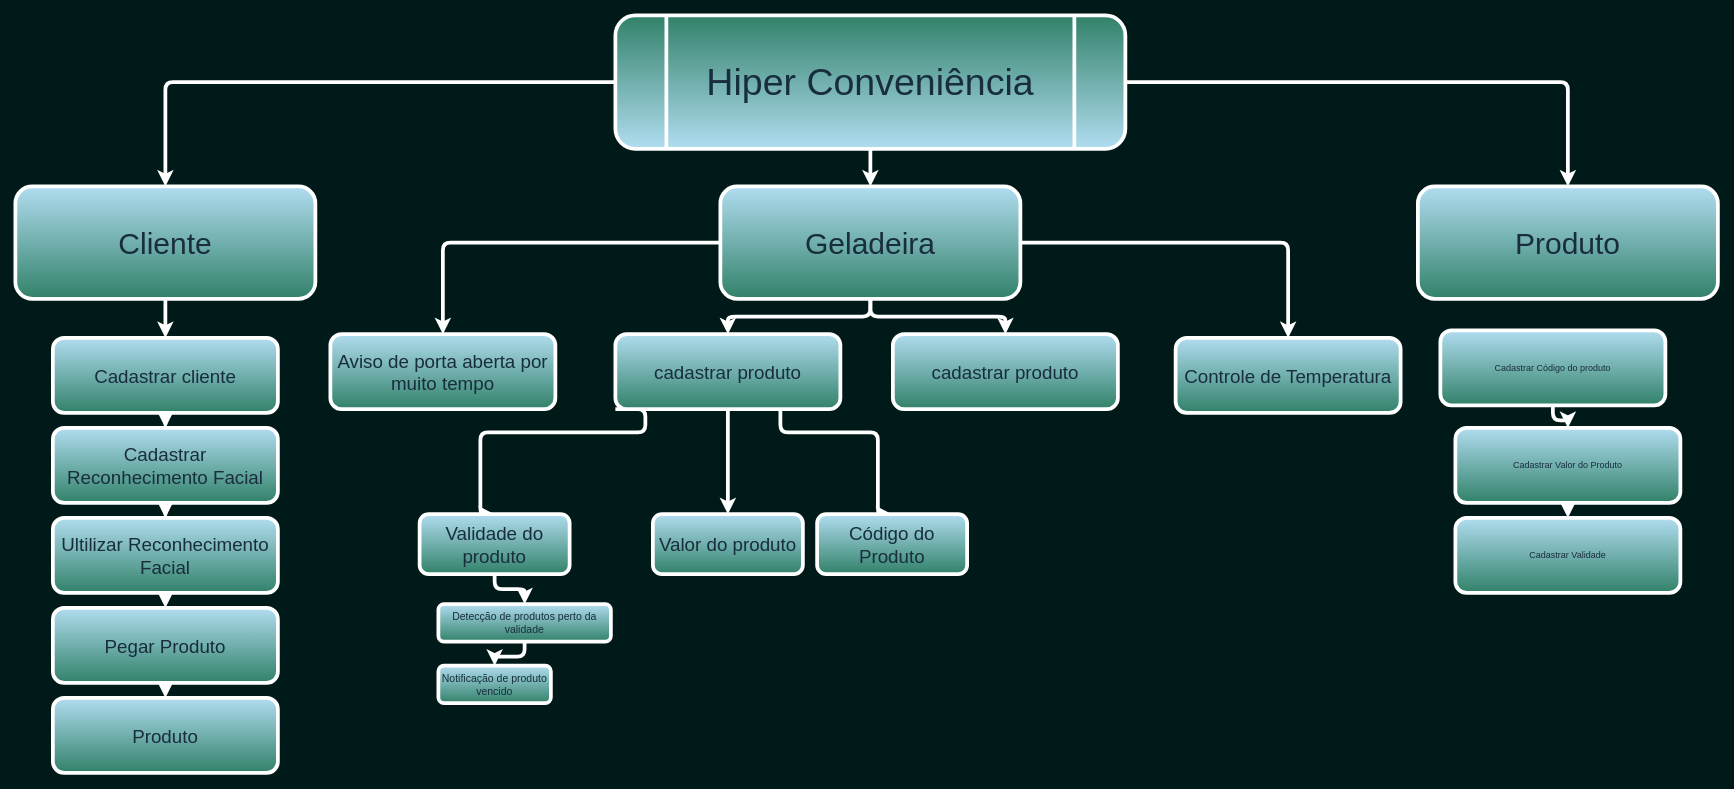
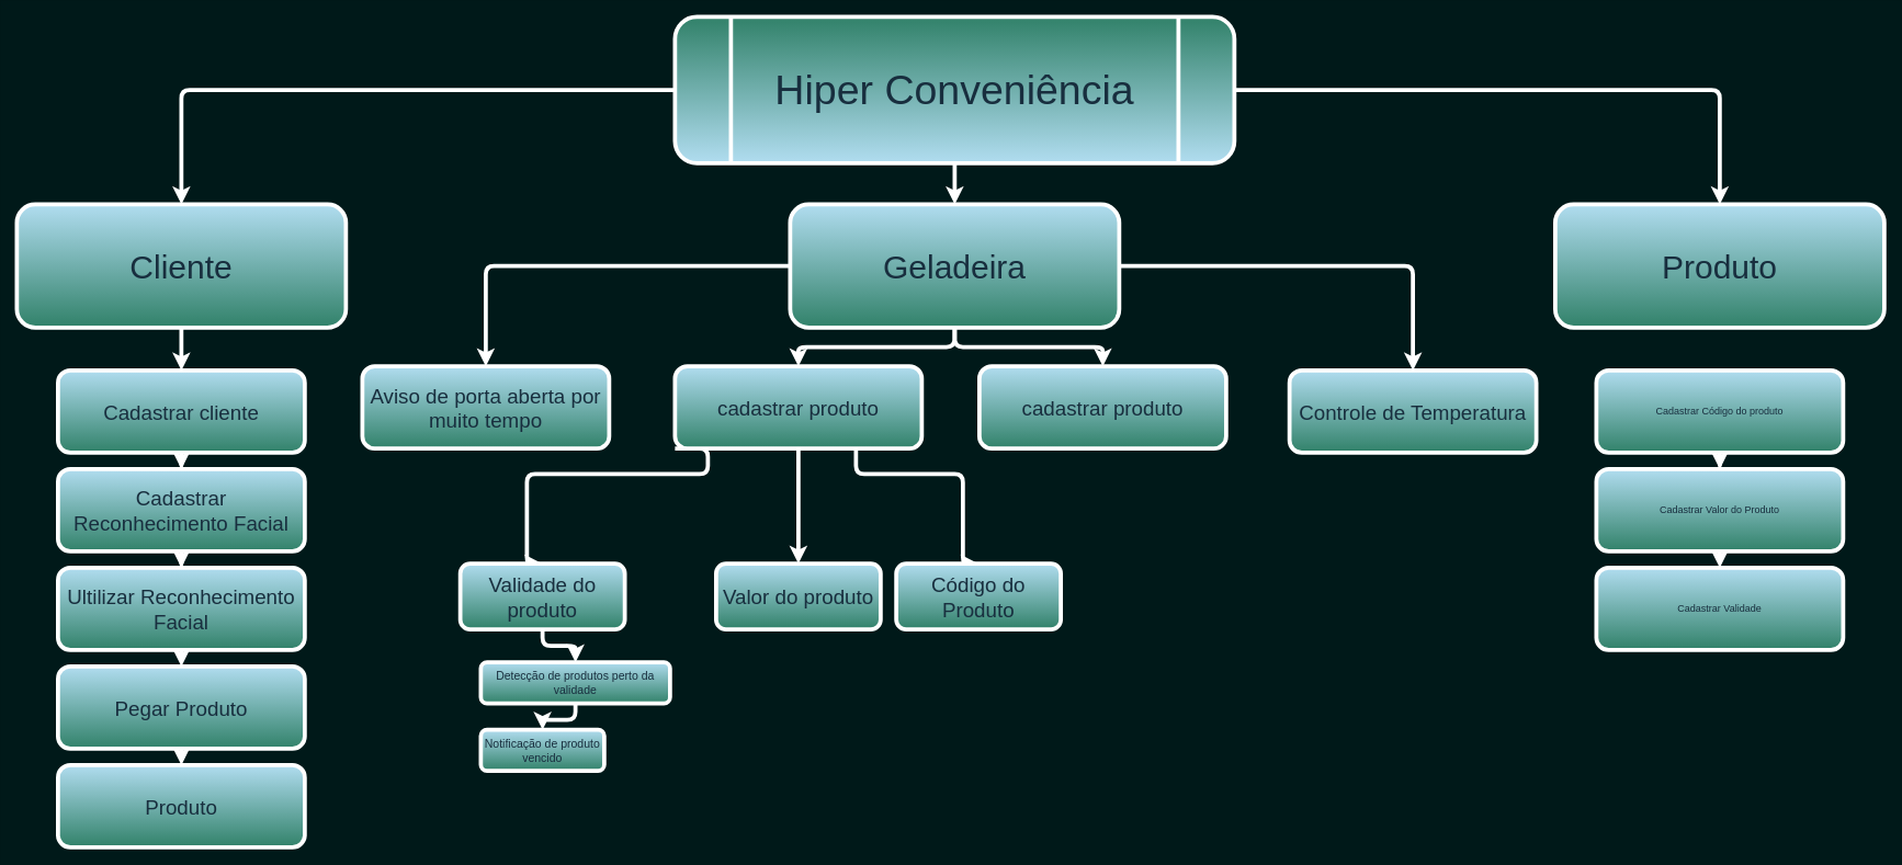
  <mxCell id="0" />
  <mxCell id="1" parent="0" />
  <mxCell id="2" style="edgeStyle=orthogonalEdgeStyle;rounded=1;orthogonalLoop=1;jettySize=auto;html=1;entryX=0.5;entryY=0;entryDx=0;entryDy=0;strokeColor=#FFFFFF;labelBackgroundColor=none;fontColor=#182E3E;fontSize=12;fillColor=#B1DDF0;gradientColor=#318169;strokeWidth=5;" edge="1" parent="1" source="4" target="10"><mxGeometry relative="1" as="geometry" /></mxCell>
  <mxCell id="3" style="edgeStyle=orthogonalEdgeStyle;rounded=1;orthogonalLoop=1;jettySize=auto;html=1;entryX=0.5;entryY=0;entryDx=0;entryDy=0;strokeColor=#FFFFFF;labelBackgroundColor=none;fontColor=#182E3E;fontSize=12;fillColor=#B1DDF0;gradientColor=#318169;strokeWidth=5;" edge="1" parent="1" source="4" target="11"><mxGeometry relative="1" as="geometry" /></mxCell>
  <mxCell id="4" value="&lt;font style=&quot;font-size: 50px;&quot;&gt;Hiper Conveniência&lt;/font&gt;&lt;span style=&quot;font-weight: 700;&quot; class=&quot;OYPEnA text-decoration-none text-strikethrough-none white-space-prewrap&quot;&gt;&lt;/span&gt;" style="shape=process;whiteSpace=wrap;html=1;backgroundOutline=1;labelBackgroundColor=none;fillColor=#B1DDF0;strokeColor=#FFFFFF;fontColor=#182E3E;direction=west;rounded=1;gradientColor=#318169;strokeWidth=5;" vertex="1" parent="1"><mxGeometry x="820" y="20" width="680" height="178" as="geometry" /></mxCell>
  <mxCell id="5" style="edgeStyle=orthogonalEdgeStyle;rounded=1;orthogonalLoop=1;jettySize=auto;html=1;exitX=0.5;exitY=1;exitDx=0;exitDy=0;entryX=0.5;entryY=0;entryDx=0;entryDy=0;labelBackgroundColor=none;strokeColor=#FFFFFF;fontColor=#182E3E;fontSize=12;fillColor=#B1DDF0;gradientColor=#318169;strokeWidth=5;" edge="1" parent="1" source="28" target="13"><mxGeometry relative="1" as="geometry" /></mxCell>
  <mxCell id="6" style="edgeStyle=orthogonalEdgeStyle;rounded=1;orthogonalLoop=1;jettySize=auto;html=1;entryX=0.5;entryY=0;entryDx=0;entryDy=0;strokeColor=#FFFFFF;fontColor=#182E3E;labelBackgroundColor=none;fontSize=12;fillColor=#B1DDF0;gradientColor=#318169;strokeWidth=5;" edge="1" parent="1" source="10" target="21"><mxGeometry relative="1" as="geometry" /></mxCell>
  <mxCell id="7" style="edgeStyle=orthogonalEdgeStyle;rounded=1;orthogonalLoop=1;jettySize=auto;html=1;entryX=0.5;entryY=0;entryDx=0;entryDy=0;strokeColor=#FFFFFF;fontColor=#182E3E;labelBackgroundColor=none;fontSize=12;fillColor=#B1DDF0;gradientColor=#318169;strokeWidth=5;" edge="1" parent="1" source="10" target="26"><mxGeometry relative="1" as="geometry" /></mxCell>
  <mxCell id="8" style="edgeStyle=orthogonalEdgeStyle;rounded=1;orthogonalLoop=1;jettySize=auto;html=1;entryX=0.5;entryY=0;entryDx=0;entryDy=0;strokeColor=#FFFFFF;labelBackgroundColor=none;fontColor=#182E3E;fontSize=12;fillColor=#B1DDF0;gradientColor=#318169;strokeWidth=5;" edge="1" parent="1" source="10" target="22"><mxGeometry relative="1" as="geometry" /></mxCell>
  <mxCell id="9" style="edgeStyle=orthogonalEdgeStyle;rounded=1;orthogonalLoop=1;jettySize=auto;html=1;entryX=0.5;entryY=0;entryDx=0;entryDy=0;strokeColor=#FFFFFF;labelBackgroundColor=none;fontColor=#182E3E;fontSize=12;fillColor=#B1DDF0;gradientColor=#318169;strokeWidth=5;" edge="1" parent="1" source="10" target="29"><mxGeometry relative="1" as="geometry" /></mxCell>
  <mxCell id="10" value="&lt;font style=&quot;font-size: 40px;&quot;&gt;Geladeira&lt;/font&gt;" style="rounded=1;whiteSpace=wrap;html=1;labelBackgroundColor=none;fillColor=#B1DDF0;strokeColor=#FFFFFF;fontColor=#182E3E;gradientColor=#318169;strokeWidth=5;" vertex="1" parent="1"><mxGeometry x="960" y="248" width="400" height="150" as="geometry" /></mxCell>
  <mxCell id="11" value="&lt;font style=&quot;font-size: 40px;&quot;&gt;Produto&lt;/font&gt;" style="rounded=1;whiteSpace=wrap;html=1;labelBackgroundColor=none;fillColor=#B1DDF0;strokeColor=#FFFFFF;fontColor=#182E3E;gradientColor=#318169;strokeWidth=5;" vertex="1" parent="1"><mxGeometry x="1890" y="248" width="400" height="150" as="geometry" /></mxCell>
  <mxCell id="12" style="edgeStyle=orthogonalEdgeStyle;rounded=1;orthogonalLoop=1;jettySize=auto;html=1;entryX=0.5;entryY=0;entryDx=0;entryDy=0;strokeColor=#FFFFFF;labelBackgroundColor=none;fontColor=#182E3E;fontSize=12;fillColor=#B1DDF0;gradientColor=#318169;strokeWidth=5;" edge="1" parent="1" source="13" target="15"><mxGeometry relative="1" as="geometry" /></mxCell>
  <mxCell id="13" value="&lt;font style=&quot;font-size: 25px;&quot;&gt;Cadastrar cliente&lt;/font&gt;&lt;span style=&quot;color: rgb(255, 255, 255); font-weight: 700;&quot; class=&quot;OYPEnA text-decoration-none text-strikethrough-none white-space-prewrap&quot;&gt;&lt;/span&gt;" style="rounded=1;whiteSpace=wrap;html=1;labelBackgroundColor=none;fillColor=#B1DDF0;strokeColor=#FFFFFF;fontColor=#182E3E;gradientColor=#318169;strokeWidth=5;" vertex="1" parent="1"><mxGeometry x="70" y="450" width="300" height="100" as="geometry" /></mxCell>
  <mxCell id="14" style="edgeStyle=orthogonalEdgeStyle;rounded=1;orthogonalLoop=1;jettySize=auto;html=1;exitX=0.5;exitY=1;exitDx=0;exitDy=0;labelBackgroundColor=none;strokeColor=#FFFFFF;fontColor=#182E3E;fontSize=12;fillColor=#B1DDF0;gradientColor=#318169;strokeWidth=5;" edge="1" parent="1" source="15" target="17"><mxGeometry relative="1" as="geometry" /></mxCell>
  <mxCell id="15" value="&lt;font style=&quot;font-size: 25px;&quot;&gt;Cadastrar Reconhecimento Facial&lt;/font&gt;" style="rounded=1;whiteSpace=wrap;html=1;labelBackgroundColor=none;fillColor=#B1DDF0;strokeColor=#FFFFFF;fontColor=#182E3E;gradientColor=#318169;strokeWidth=5;" vertex="1" parent="1"><mxGeometry x="70" y="570" width="300" height="100" as="geometry" /></mxCell>
  <mxCell id="16" style="edgeStyle=orthogonalEdgeStyle;rounded=1;orthogonalLoop=1;jettySize=auto;html=1;exitX=0.5;exitY=1;exitDx=0;exitDy=0;entryX=0.5;entryY=0;entryDx=0;entryDy=0;labelBackgroundColor=none;strokeColor=#FFFFFF;fontColor=#182E3E;fontSize=12;fillColor=#B1DDF0;gradientColor=#318169;strokeWidth=5;" edge="1" parent="1" source="17" target="19"><mxGeometry relative="1" as="geometry" /></mxCell>
  <mxCell id="17" value="&lt;font style=&quot;font-size: 25px;&quot;&gt;Ultilizar Reconhecimento Facial&lt;/font&gt;" style="rounded=1;whiteSpace=wrap;html=1;labelBackgroundColor=none;fillColor=#B1DDF0;strokeColor=#FFFFFF;fontColor=#182E3E;gradientColor=#318169;strokeWidth=5;" vertex="1" parent="1"><mxGeometry x="70" y="690" width="300" height="100" as="geometry" /></mxCell>
  <mxCell id="18" style="edgeStyle=orthogonalEdgeStyle;rounded=1;orthogonalLoop=1;jettySize=auto;html=1;exitX=0.5;exitY=1;exitDx=0;exitDy=0;entryX=0.5;entryY=0;entryDx=0;entryDy=0;labelBackgroundColor=none;strokeColor=#FFFFFF;fontColor=#182E3E;fontSize=12;fillColor=#B1DDF0;gradientColor=#318169;strokeWidth=5;" edge="1" parent="1" source="19" target="20"><mxGeometry relative="1" as="geometry" /></mxCell>
  <mxCell id="19" value="&lt;font style=&quot;font-size: 25px;&quot;&gt;Pegar Produto&lt;/font&gt;" style="rounded=1;whiteSpace=wrap;html=1;labelBackgroundColor=none;fillColor=#B1DDF0;strokeColor=#FFFFFF;fontColor=#182E3E;gradientColor=#318169;strokeWidth=5;" vertex="1" parent="1"><mxGeometry x="70" y="810" width="300" height="100" as="geometry" /></mxCell>
  <mxCell id="20" value="&lt;font style=&quot;font-size: 25px;&quot;&gt;Produto&lt;/font&gt;" style="rounded=1;whiteSpace=wrap;html=1;labelBackgroundColor=none;fillColor=#B1DDF0;strokeColor=#FFFFFF;fontColor=#182E3E;gradientColor=#318169;strokeWidth=5;" vertex="1" parent="1"><mxGeometry x="70" y="930" width="300" height="100" as="geometry" /></mxCell>
  <mxCell id="21" value="&lt;font style=&quot;font-size: 25px;&quot;&gt;Aviso de porta aberta por muito tempo&lt;/font&gt;" style="rounded=1;whiteSpace=wrap;html=1;labelBackgroundColor=none;fillColor=#B1DDF0;strokeColor=#FFFFFF;fontColor=#182E3E;gradientColor=#318169;strokeWidth=5;" vertex="1" parent="1"><mxGeometry x="440" y="445" width="300" height="100" as="geometry" /></mxCell>
  <mxCell id="22" value="&lt;font style=&quot;font-size: 25px;&quot;&gt;Controle de Temperatura&lt;/font&gt;" style="rounded=1;whiteSpace=wrap;html=1;labelBackgroundColor=none;fillColor=#B1DDF0;strokeColor=#FFFFFF;fontColor=#182E3E;gradientColor=#318169;strokeWidth=5;" vertex="1" parent="1"><mxGeometry x="1567" y="450" width="300" height="100" as="geometry" /></mxCell>
  <mxCell id="23" style="edgeStyle=orthogonalEdgeStyle;rounded=1;orthogonalLoop=1;jettySize=auto;html=1;strokeColor=#FFFFFF;labelBackgroundColor=none;fontColor=#182E3E;fontSize=12;fillColor=#B1DDF0;gradientColor=#318169;strokeWidth=5;" edge="1" parent="1" source="26" target="30"><mxGeometry relative="1" as="geometry" /></mxCell>
  <mxCell id="24" style="edgeStyle=orthogonalEdgeStyle;rounded=1;orthogonalLoop=1;jettySize=auto;html=1;entryX=0.5;entryY=0;entryDx=0;entryDy=0;strokeColor=#FFFFFF;labelBackgroundColor=none;fontColor=#182E3E;fontSize=12;fillColor=#B1DDF0;gradientColor=#318169;strokeWidth=5;" edge="1" parent="1" source="26" target="33"><mxGeometry relative="1" as="geometry"><Array as="points"><mxPoint x="1040" y="576" /><mxPoint x="1170" y="576" /></Array></mxGeometry></mxCell>
  <mxCell id="25" style="edgeStyle=orthogonalEdgeStyle;rounded=1;orthogonalLoop=1;jettySize=auto;html=1;entryX=0.5;entryY=0;entryDx=0;entryDy=0;strokeColor=#FFFFFF;exitX=0;exitY=1;exitDx=0;exitDy=0;labelBackgroundColor=none;fontColor=#182E3E;fontSize=12;fillColor=#B1DDF0;gradientColor=#318169;strokeWidth=5;" edge="1" parent="1" source="26" target="32"><mxGeometry relative="1" as="geometry"><Array as="points"><mxPoint x="860" y="545" /><mxPoint x="860" y="576" /><mxPoint x="640" y="576" /></Array></mxGeometry></mxCell>
  <mxCell id="26" value="&lt;font style=&quot;font-size: 25px;&quot;&gt;cadastrar produto&lt;/font&gt;" style="rounded=1;whiteSpace=wrap;html=1;labelBackgroundColor=none;fillColor=#B1DDF0;strokeColor=#FFFFFF;fontColor=#182E3E;gradientColor=#318169;strokeWidth=5;" vertex="1" parent="1"><mxGeometry x="820" y="445" width="300" height="100" as="geometry" /></mxCell>
  <mxCell id="27" value="" style="edgeStyle=orthogonalEdgeStyle;rounded=1;orthogonalLoop=1;jettySize=auto;html=1;labelBackgroundColor=none;strokeColor=#FFFFFF;fontColor=#182E3E;fontSize=12;fillColor=#B1DDF0;gradientColor=#318169;strokeWidth=5;" edge="1" parent="1" source="4" target="28"><mxGeometry relative="1" as="geometry"><mxPoint x="840" y="218" as="targetPoint" /><mxPoint x="1040" y="65" as="sourcePoint" /></mxGeometry></mxCell>
  <mxCell id="28" value="&lt;font style=&quot;font-size: 40px;&quot;&gt;Cliente&lt;/font&gt;" style="rounded=1;whiteSpace=wrap;html=1;labelBackgroundColor=none;fillColor=#B1DDF0;strokeColor=#FFFFFF;fontColor=#182E3E;gradientColor=#318169;strokeWidth=5;" vertex="1" parent="1"><mxGeometry x="20" y="248" width="400" height="150" as="geometry" /></mxCell>
  <mxCell id="29" value="&lt;font style=&quot;font-size: 25px;&quot;&gt;cadastrar produto&lt;/font&gt;" style="rounded=1;whiteSpace=wrap;html=1;labelBackgroundColor=none;fillColor=#B1DDF0;strokeColor=#FFFFFF;fontColor=#182E3E;gradientColor=#318169;strokeWidth=5;" vertex="1" parent="1"><mxGeometry x="1190" y="445" width="300" height="100" as="geometry" /></mxCell>
  <mxCell id="30" value="&lt;font style=&quot;font-size: 25px;&quot;&gt;Valor do produto&lt;/font&gt;" style="rounded=1;whiteSpace=wrap;html=1;labelBackgroundColor=none;fillColor=#B1DDF0;strokeColor=#FFFFFF;fontColor=#182E3E;gradientColor=#318169;strokeWidth=5;" vertex="1" parent="1"><mxGeometry x="870" y="685" width="200" height="80" as="geometry" /></mxCell>
  <mxCell id="31" style="edgeStyle=orthogonalEdgeStyle;rounded=1;orthogonalLoop=1;jettySize=auto;html=1;strokeColor=#FFFFFF;labelBackgroundColor=none;fontColor=#182E3E;fontSize=12;fillColor=#B1DDF0;gradientColor=#318169;strokeWidth=5;" edge="1" parent="1" source="32" target="35"><mxGeometry relative="1" as="geometry" /></mxCell>
  <mxCell id="32" value="&lt;font style=&quot;font-size: 25px;&quot;&gt;Validade do produto&lt;/font&gt;" style="rounded=1;whiteSpace=wrap;html=1;labelBackgroundColor=none;fillColor=#B1DDF0;strokeColor=#FFFFFF;fontColor=#182E3E;gradientColor=#318169;strokeWidth=5;" vertex="1" parent="1"><mxGeometry x="559" y="685" width="200" height="80" as="geometry" /></mxCell>
  <mxCell id="33" value="&lt;font style=&quot;font-size: 25px;&quot;&gt;Código do Produto&lt;/font&gt;" style="rounded=1;whiteSpace=wrap;html=1;labelBackgroundColor=none;fillColor=#B1DDF0;strokeColor=#FFFFFF;fontColor=#182E3E;gradientColor=#318169;strokeWidth=5;" vertex="1" parent="1"><mxGeometry x="1089" y="685" width="200" height="80" as="geometry" /></mxCell>
  <mxCell id="34" style="edgeStyle=orthogonalEdgeStyle;rounded=1;orthogonalLoop=1;jettySize=auto;html=1;strokeColor=#FFFFFF;labelBackgroundColor=none;fontColor=#182E3E;fontSize=12;fillColor=#B1DDF0;gradientColor=#318169;strokeWidth=5;" edge="1" parent="1" source="35" target="36"><mxGeometry relative="1" as="geometry" /></mxCell>
  <mxCell id="35" value="&lt;font style=&quot;font-size: 14px;&quot;&gt;Detecção de produtos perto da validade&lt;/font&gt;" style="rounded=1;whiteSpace=wrap;html=1;labelBackgroundColor=none;fillColor=#B1DDF0;strokeColor=#FFFFFF;fontColor=#182E3E;gradientColor=#318169;strokeWidth=5;" vertex="1" parent="1"><mxGeometry x="584" y="805" width="230" height="50" as="geometry" /></mxCell>
  <mxCell id="36" value="&lt;font style=&quot;font-size: 14px;&quot;&gt;Notificação de produto vencido&lt;/font&gt;" style="rounded=1;whiteSpace=wrap;html=1;labelBackgroundColor=none;fillColor=#B1DDF0;strokeColor=#FFFFFF;fontColor=#182E3E;gradientColor=#318169;strokeWidth=5;" vertex="1" parent="1"><mxGeometry x="584" y="887" width="150" height="50" as="geometry" /></mxCell>
  <mxCell id="37" style="edgeStyle=orthogonalEdgeStyle;rounded=1;orthogonalLoop=1;jettySize=auto;html=1;entryX=0.5;entryY=0;entryDx=0;entryDy=0;labelBackgroundColor=none;strokeColor=#FFFFFF;fontColor=#182E3E;fontSize=12;fillColor=#B1DDF0;gradientColor=#318169;strokeWidth=5;" edge="1" parent="1" source="38" target="40"><mxGeometry relative="1" as="geometry" /></mxCell>
- <mxCell id="38" value="Cadastrar Código do produto" style="rounded=1;whiteSpace=wrap;html=1;labelBackgroundColor=none;fillColor=#B1DDF0;strokeColor=#FFFFFF;fontColor=#182E3E;gradientColor=#318169;strokeWidth=5;" vertex="1" parent="1"><mxGeometry x="1920" y="440" width="300" height="100" as="geometry" /></mxCell>
+ <mxCell id="38" value="Cadastrar Código do produto" style="rounded=1;whiteSpace=wrap;html=1;labelBackgroundColor=none;fillColor=#B1DDF0;strokeColor=#FFFFFF;fontColor=#182E3E;gradientColor=#318169;strokeWidth=5;" vertex="1" parent="1"><mxGeometry x="1940" y="450" width="300" height="100" as="geometry" /></mxCell>
  <mxCell id="39" style="edgeStyle=orthogonalEdgeStyle;rounded=1;orthogonalLoop=1;jettySize=auto;html=1;exitX=0.5;exitY=1;exitDx=0;exitDy=0;entryX=0.5;entryY=0;entryDx=0;entryDy=0;strokeColor=#FFFFFF;labelBackgroundColor=none;fontColor=#182E3E;fontSize=12;fillColor=#B1DDF0;gradientColor=#318169;strokeWidth=5;" edge="1" parent="1" source="40" target="41"><mxGeometry relative="1" as="geometry" /></mxCell>
  <mxCell id="40" value="Cadastrar Valor do Produto" style="rounded=1;whiteSpace=wrap;html=1;labelBackgroundColor=none;fillColor=#B1DDF0;strokeColor=#FFFFFF;fontColor=#182E3E;gradientColor=#318169;strokeWidth=5;" vertex="1" parent="1"><mxGeometry x="1940" y="570" width="300" height="100" as="geometry" /></mxCell>
  <mxCell id="41" value="Cadastrar Validade" style="rounded=1;whiteSpace=wrap;html=1;labelBackgroundColor=none;fillColor=#B1DDF0;strokeColor=#FFFFFF;fontColor=#182E3E;gradientColor=#318169;strokeWidth=5;" vertex="1" parent="1"><mxGeometry x="1940" y="690" width="300" height="100" as="geometry" /></mxCell>
